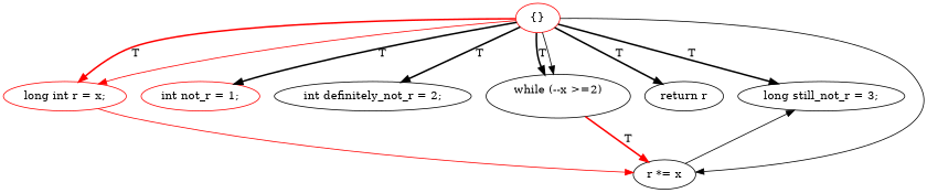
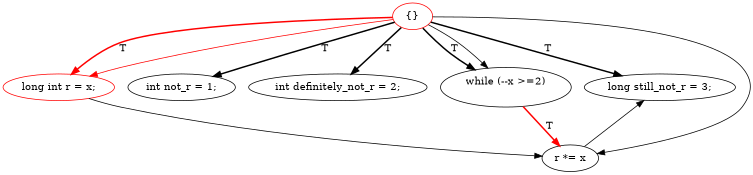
  digraph {
    rankdir=TD
    edge [style=bold]
    n1 [color=red label="long int r = x;"]
-   n2 [label="int not_r = 1;" color=red]
+   n2 [label="int not_r = 1;"]
    n3 [label="int definitely_not_r = 2;"]
    n4 [label="while (--x >=2)\n		"]
-   n5 [label="return r"]
    n6 [label="long still_not_r = 3;"]
    n7 [label="r *= x"]
    n8 [color=red label="{}"]
    subgraph sub_1 {
      rank=same
      n1
      n2
      n3
      n4
-     n5
      n6
    }
    subgraph sub_2 {
      rank=same
      n7
    }
-   n1 -> n7 [color=red style=""]
+   n1 -> n7 [style=""]
    n4 -> n7 [color=red label=T]
    n7 -> n6 [style=""]
    n8 -> n1 [color=red label=T]
    n8 -> n1 [color=red style=""]
    n8 -> n2 [label=T]
    n8 -> n3 [label=T]
    n8 -> n4 [label=T]
    n8 -> n4 [style=""]
-   n8 -> n5 [label=T]
    n8 -> n6 [label=T]
    n8 -> n7 [style=""]
  }
